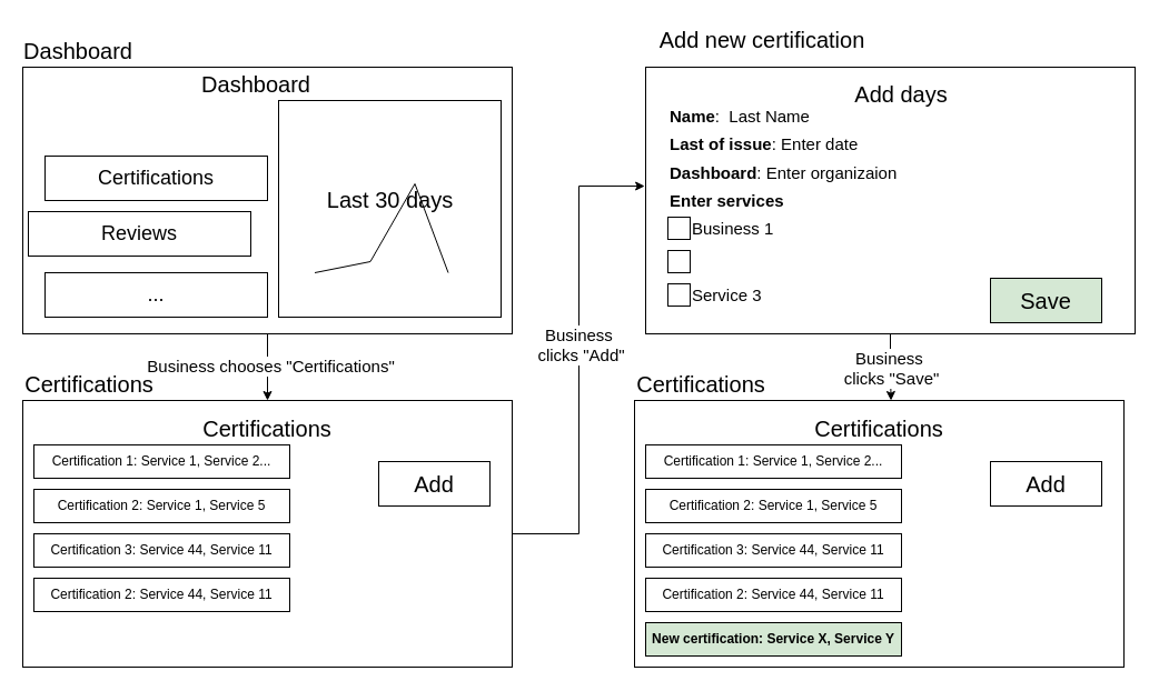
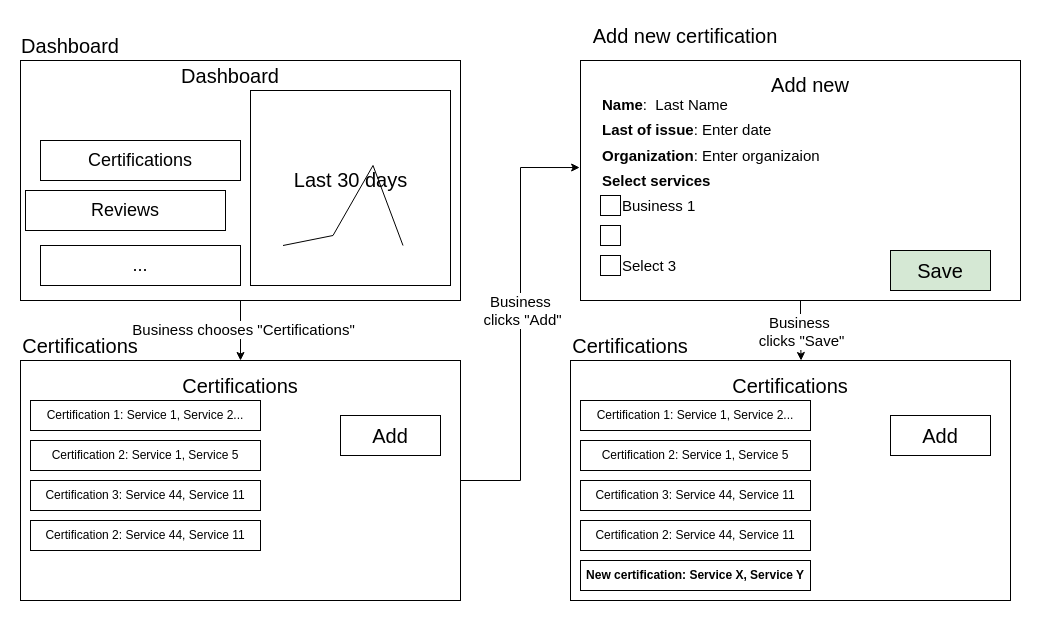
  <mxCell id="0" />
  <mxCell id="1" parent="0" />
  <mxCell id="2" style="edgeStyle=orthogonalEdgeStyle;rounded=0;orthogonalLoop=1;jettySize=auto;html=1;entryX=0.5;entryY=0;entryDx=0;entryDy=0;" edge="1" parent="1" source="4" target="9"><mxGeometry relative="1" as="geometry" /></mxCell>
  <mxCell id="3" value="&lt;font style=&quot;font-size: 15px;&quot;&gt;Business chooses &quot;Certifications&quot;&lt;/font&gt;" style="edgeLabel;html=1;align=center;verticalAlign=middle;resizable=0;points=[];" vertex="1" connectable="0" parent="2"><mxGeometry x="-0.052" y="2" relative="1" as="geometry"><mxPoint as="offset" /></mxGeometry></mxCell>
  <mxCell id="4" value="" style="rounded=0;whiteSpace=wrap;html=1;" vertex="1" parent="1"><mxGeometry x="20" y="60" width="440" height="240" as="geometry" /></mxCell>
  <mxCell id="5" value="&lt;font style=&quot;font-size: 20px;&quot;&gt;Dashboard&lt;/font&gt;" style="text;html=1;align=center;verticalAlign=middle;whiteSpace=wrap;rounded=0;" vertex="1" parent="1"><mxGeometry x="40" y="30" width="60" height="30" as="geometry" /></mxCell>
  <mxCell id="6" value="&lt;font style=&quot;font-size: 18px;&quot;&gt;Certifications&lt;/font&gt;" style="rounded=0;whiteSpace=wrap;html=1;" vertex="1" parent="1"><mxGeometry x="40" y="140" width="200" height="40" as="geometry" /></mxCell>
  <mxCell id="7" value="&lt;font style=&quot;font-size: 18px;&quot;&gt;Reviews&lt;/font&gt;" style="rounded=0;whiteSpace=wrap;html=1;" vertex="1" parent="1"><mxGeometry x="25" y="190" width="200" height="40" as="geometry" /></mxCell>
  <mxCell id="8" value="&lt;font style=&quot;font-size: 18px;&quot;&gt;...&lt;/font&gt;" style="rounded=0;whiteSpace=wrap;html=1;" vertex="1" parent="1"><mxGeometry x="40" y="245" width="200" height="40" as="geometry" /></mxCell>
  <mxCell id="9" value="" style="rounded=0;whiteSpace=wrap;html=1;" vertex="1" parent="1"><mxGeometry x="20" y="360" width="440" height="240" as="geometry" /></mxCell>
  <mxCell id="10" value="" style="rounded=0;whiteSpace=wrap;html=1;" vertex="1" parent="1"><mxGeometry x="250" y="90" width="200" height="195" as="geometry" /></mxCell>
  <mxCell id="11" value="&lt;font style=&quot;font-size: 20px;&quot;&gt;Last 30 days&lt;/font&gt;" style="text;html=1;align=center;verticalAlign=middle;whiteSpace=wrap;rounded=0;" vertex="1" parent="1"><mxGeometry x="282.5" y="168.75" width="135" height="20" as="geometry" /></mxCell>
  <mxCell id="12" value="&lt;font style=&quot;font-size: 20px;&quot;&gt;Certifications&lt;/font&gt;" style="text;html=1;align=center;verticalAlign=middle;whiteSpace=wrap;rounded=0;" vertex="1" parent="1"><mxGeometry x="50" y="330" width="60" height="30" as="geometry" /></mxCell>
  <mxCell id="13" value="&lt;font style=&quot;font-size: 20px;&quot;&gt;Certifications&lt;/font&gt;" style="text;html=1;align=center;verticalAlign=middle;whiteSpace=wrap;rounded=0;" vertex="1" parent="1"><mxGeometry x="210" y="370" width="60" height="30" as="geometry" /></mxCell>
  <mxCell id="14" value="&lt;font style=&quot;font-size: 20px;&quot;&gt;Dashboard&lt;/font&gt;" style="text;html=1;align=center;verticalAlign=middle;whiteSpace=wrap;rounded=0;" vertex="1" parent="1"><mxGeometry x="200" y="60" width="60" height="30" as="geometry" /></mxCell>
  <mxCell id="15" value="" style="endArrow=none;html=1;rounded=0;" edge="1" parent="1"><mxGeometry width="50" height="50" relative="1" as="geometry"><mxPoint x="282.5" y="245" as="sourcePoint" /><mxPoint x="402.5" y="245" as="targetPoint" /><Array as="points"><mxPoint x="332.5" y="235" /><mxPoint x="372.5" y="165" /></Array></mxGeometry></mxCell>
  <mxCell id="16" value="&lt;font style=&quot;font-size: 20px;&quot;&gt;Add&lt;/font&gt;" style="rounded=0;whiteSpace=wrap;html=1;" vertex="1" parent="1"><mxGeometry x="340" y="415" width="100" height="40" as="geometry" /></mxCell>
  <mxCell id="17" value="" style="rounded=0;whiteSpace=wrap;html=1;" vertex="1" parent="1"><mxGeometry x="580" y="60" width="440" height="240" as="geometry" /></mxCell>
- <mxCell id="18" value="&lt;font style=&quot;font-size: 20px;&quot;&gt;Add days&lt;/font&gt;" style="text;html=1;align=center;verticalAlign=middle;whiteSpace=wrap;rounded=0;" vertex="1" parent="1"><mxGeometry x="740" y="68.75" width="140" height="30" as="geometry" /></mxCell>
+ <mxCell id="18" value="&lt;font style=&quot;font-size: 20px;&quot;&gt;Add new&lt;/font&gt;" style="text;html=1;align=center;verticalAlign=middle;whiteSpace=wrap;rounded=0;" vertex="1" parent="1"><mxGeometry x="740" y="68.75" width="140" height="30" as="geometry" /></mxCell>
  <mxCell id="19" value="&lt;font style=&quot;font-size: 20px;&quot;&gt;Save&lt;/font&gt;" style="rounded=0;whiteSpace=wrap;html=1;fillColor=#d5e8d4;" vertex="1" parent="1"><mxGeometry x="890" y="250" width="100" height="40" as="geometry" /></mxCell>
  <mxCell id="20" value="&lt;font style=&quot;font-size: 20px;&quot;&gt;Add new certification&lt;/font&gt;" style="text;html=1;align=center;verticalAlign=middle;whiteSpace=wrap;rounded=0;" vertex="1" parent="1"><mxGeometry x="580" y="20" width="210" height="30" as="geometry" /></mxCell>
  <mxCell id="21" style="edgeStyle=orthogonalEdgeStyle;rounded=0;orthogonalLoop=1;jettySize=auto;html=1;entryX=-0.002;entryY=0.446;entryDx=0;entryDy=0;entryPerimeter=0;" edge="1" parent="1" source="9" target="17"><mxGeometry relative="1" as="geometry" /></mxCell>
  <mxCell id="22" value="&lt;font style=&quot;font-size: 15px;&quot;&gt;Business&amp;nbsp;&lt;/font&gt;&lt;div&gt;&lt;font style=&quot;font-size: 15px;&quot;&gt;clicks &quot;Add&quot;&lt;/font&gt;&lt;/div&gt;" style="edgeLabel;html=1;align=center;verticalAlign=middle;resizable=0;points=[];" vertex="1" connectable="0" parent="21"><mxGeometry x="0.071" y="-1" relative="1" as="geometry"><mxPoint as="offset" /></mxGeometry></mxCell>
  <mxCell id="23" value="&lt;font style=&quot;font-size: 15px;&quot;&gt;&lt;b&gt;Name&lt;/b&gt;:&amp;nbsp; Last Name&lt;/font&gt;" style="text;html=1;align=left;verticalAlign=middle;whiteSpace=wrap;rounded=0;" vertex="1" parent="1"><mxGeometry x="600" y="88.75" width="200" height="30" as="geometry" /></mxCell>
  <mxCell id="24" value="&lt;font style=&quot;font-size: 15px;&quot;&gt;&lt;b&gt;Last of issue&lt;/b&gt;: Enter date&lt;/font&gt;" style="text;html=1;align=left;verticalAlign=middle;whiteSpace=wrap;rounded=0;" vertex="1" parent="1"><mxGeometry x="600" y="114.38" width="240" height="30" as="geometry" /></mxCell>
- <mxCell id="25" value="&lt;font style=&quot;font-size: 15px;&quot;&gt;&lt;b&gt;Dashboard&lt;/b&gt;: Enter organizaion&lt;/font&gt;" style="text;html=1;align=left;verticalAlign=middle;whiteSpace=wrap;rounded=0;" vertex="1" parent="1"><mxGeometry x="600" y="140" width="220" height="30" as="geometry" /></mxCell>
- <mxCell id="26" value="&lt;span style=&quot;font-size: 15px;&quot;&gt;&lt;b&gt;Enter services&lt;/b&gt;&lt;/span&gt;" style="text;html=1;align=left;verticalAlign=middle;whiteSpace=wrap;rounded=0;" vertex="1" parent="1"><mxGeometry x="600" y="165" width="220" height="30" as="geometry" /></mxCell>
+ <mxCell id="25" value="&lt;font style=&quot;font-size: 15px;&quot;&gt;&lt;b&gt;Organization&lt;/b&gt;: Enter organizaion&lt;/font&gt;" style="text;html=1;align=left;verticalAlign=middle;whiteSpace=wrap;rounded=0;" vertex="1" parent="1"><mxGeometry x="600" y="140" width="220" height="30" as="geometry" /></mxCell>
+ <mxCell id="26" value="&lt;span style=&quot;font-size: 15px;&quot;&gt;&lt;b&gt;Select services&lt;/b&gt;&lt;/span&gt;" style="text;html=1;align=left;verticalAlign=middle;whiteSpace=wrap;rounded=0;" vertex="1" parent="1"><mxGeometry x="600" y="165" width="220" height="30" as="geometry" /></mxCell>
  <mxCell id="27" value="&lt;span style=&quot;font-size: 15px;&quot;&gt;Business 1&lt;/span&gt;" style="text;html=1;align=left;verticalAlign=middle;whiteSpace=wrap;rounded=0;" vertex="1" parent="1"><mxGeometry x="620" y="190" width="200" height="30" as="geometry" /></mxCell>
  <mxCell id="28" value="" style="rounded=0;whiteSpace=wrap;html=1;" vertex="1" parent="1"><mxGeometry x="600" y="195" width="20" height="20" as="geometry" /></mxCell>
  <mxCell id="29" value="" style="rounded=0;whiteSpace=wrap;html=1;" vertex="1" parent="1"><mxGeometry x="600" y="225" width="20" height="20" as="geometry" /></mxCell>
- <mxCell id="30" value="&lt;span style=&quot;font-size: 15px;&quot;&gt;Service 3&lt;/span&gt;" style="text;html=1;align=left;verticalAlign=middle;whiteSpace=wrap;rounded=0;" vertex="1" parent="1"><mxGeometry x="620" y="250" width="200" height="30" as="geometry" /></mxCell>
+ <mxCell id="30" value="&lt;span style=&quot;font-size: 15px;&quot;&gt;Select 3&lt;/span&gt;" style="text;html=1;align=left;verticalAlign=middle;whiteSpace=wrap;rounded=0;" vertex="1" parent="1"><mxGeometry x="620" y="250" width="200" height="30" as="geometry" /></mxCell>
  <mxCell id="31" value="" style="rounded=0;whiteSpace=wrap;html=1;" vertex="1" parent="1"><mxGeometry x="600" y="255" width="20" height="20" as="geometry" /></mxCell>
  <mxCell id="32" value="" style="rounded=0;whiteSpace=wrap;html=1;" vertex="1" parent="1"><mxGeometry x="570" y="360" width="440" height="240" as="geometry" /></mxCell>
  <mxCell id="33" value="Certification 1: Service 1, Service 2..." style="rounded=0;whiteSpace=wrap;html=1;" vertex="1" parent="1"><mxGeometry x="580" y="400" width="230" height="30" as="geometry" /></mxCell>
  <mxCell id="34" value="Certification 2: Service 1, Service 5" style="rounded=0;whiteSpace=wrap;html=1;" vertex="1" parent="1"><mxGeometry x="580" y="440" width="230" height="30" as="geometry" /></mxCell>
  <mxCell id="35" value="Certification 3: Service 44, Service 11" style="rounded=0;whiteSpace=wrap;html=1;" vertex="1" parent="1"><mxGeometry x="580" y="480" width="230" height="30" as="geometry" /></mxCell>
  <mxCell id="36" value="Certification 2: Service 44, Service 11" style="rounded=0;whiteSpace=wrap;html=1;" vertex="1" parent="1"><mxGeometry x="580" y="520" width="230" height="30" as="geometry" /></mxCell>
  <mxCell id="37" value="&lt;font style=&quot;font-size: 20px;&quot;&gt;Certifications&lt;/font&gt;" style="text;html=1;align=center;verticalAlign=middle;whiteSpace=wrap;rounded=0;" vertex="1" parent="1"><mxGeometry x="600" y="330" width="60" height="30" as="geometry" /></mxCell>
  <mxCell id="38" value="&lt;font style=&quot;font-size: 20px;&quot;&gt;Certifications&lt;/font&gt;" style="text;html=1;align=center;verticalAlign=middle;whiteSpace=wrap;rounded=0;" vertex="1" parent="1"><mxGeometry x="760" y="370" width="60" height="30" as="geometry" /></mxCell>
  <mxCell id="39" value="&lt;font style=&quot;font-size: 20px;&quot;&gt;Add&lt;/font&gt;" style="rounded=0;whiteSpace=wrap;html=1;" vertex="1" parent="1"><mxGeometry x="890" y="415" width="100" height="40" as="geometry" /></mxCell>
  <mxCell id="40" style="edgeStyle=orthogonalEdgeStyle;rounded=0;orthogonalLoop=1;jettySize=auto;html=1;entryX=0.524;entryY=0;entryDx=0;entryDy=0;entryPerimeter=0;" edge="1" parent="1" source="17" target="32"><mxGeometry relative="1" as="geometry" /></mxCell>
  <mxCell id="41" value="&lt;span style=&quot;color: rgba(0, 0, 0, 0); font-family: monospace; font-size: 0px; text-align: start; background-color: rgb(236, 236, 236);&quot;&gt;%3CmxGraphModel%3E%3Croot%3E%3CmxCell%20id%3D%220%22%2F%3E%3CmxCell%20id%3D%221%22%20parent%3D%220%22%2F%3E%3CmxCell%20id%3D%222%22%20value%3D%22%26lt%3Bfont%20style%3D%26quot%3Bfont-size%3A%2015px%3B%26quot%3B%26gt%3BBusiness%26amp%3Bnbsp%3B%26lt%3B%2Ffont%26gt%3B%26lt%3Bdiv%26gt%3B%26lt%3Bfont%20style%3D%26quot%3Bfont-size%3A%2015px%3B%26quot%3B%26gt%3Bclicks%20%26quot%3BAdd%26quot%3B%26lt%3B%2Ffont%26gt%3B%26lt%3B%2Fdiv%26gt%3B%22%20style%3D%22edgeLabel%3Bhtml%3D1%3Balign%3Dcenter%3BverticalAlign%3Dmiddle%3Bresizable%3D0%3Bpoints%3D%5B%5D%3B%22%20vertex%3D%221%22%20connectable%3D%220%22%20parent%3D%221%22%3E%3CmxGeometry%20x%3D%22511%22%20y%3D%22298.571%22%20as%3D%22geometry%22%2F%3E%3C%2FmxCell%3E%3C%2Froot%3E%3C%2FmxGraphModel%3E&lt;/span&gt;&lt;span style=&quot;color: rgba(0, 0, 0, 0); font-family: monospace; font-size: 0px; text-align: start; background-color: rgb(236, 236, 236);&quot;&gt;%3CmxGraphModel%3E%3Croot%3E%3CmxCell%20id%3D%220%22%2F%3E%3CmxCell%20id%3D%221%22%20parent%3D%220%22%2F%3E%3CmxCell%20id%3D%222%22%20value%3D%22%26lt%3Bfont%20style%3D%26quot%3Bfont-size%3A%2015px%3B%26quot%3B%26gt%3BBusiness%26amp%3Bnbsp%3B%26lt%3B%2Ffont%26gt%3B%26lt%3Bdiv%26gt%3B%26lt%3Bfont%20style%3D%26quot%3Bfont-size%3A%2015px%3B%26quot%3B%26gt%3Bclicks%20%26quot%3BAdd%26quot%3B%26lt%3B%2Ffont%26gt%3B%26lt%3B%2Fdiv%26gt%3B%22%20style%3D%22edgeLabel%3Bhtml%3D1%3Balign%3Dcenter%3BverticalAlign%3Dmiddle%3Bresizable%3D0%3Bpoints%3D%5B%5D%3B%22%20vertex%3D%221%22%20connectable%3D%220%22%20parent%3D%221%22%3E%3CmxGeometry%20x%3D%22511%22%20y%3D%22298.571%22%20as%3D%22geometry%22%2F%3E%3C%2FmxCell%3E%3C%2Froot%3E%3C%2FmxGraphModel%3E&lt;/span&gt;" style="edgeLabel;html=1;align=center;verticalAlign=middle;resizable=0;points=[];" vertex="1" connectable="0" parent="40"><mxGeometry x="-0.189" y="1" relative="1" as="geometry"><mxPoint as="offset" /></mxGeometry></mxCell>
  <mxCell id="42" value="&lt;font style=&quot;font-size: 15px;&quot;&gt;Business&amp;nbsp;&lt;/font&gt;&lt;div&gt;&lt;font style=&quot;font-size: 15px;&quot;&gt;clicks &quot;Save&quot;&lt;/font&gt;&lt;/div&gt;" style="edgeLabel;html=1;align=center;verticalAlign=middle;resizable=0;points=[];" vertex="1" connectable="0" parent="1"><mxGeometry x="800" y="330.001" as="geometry" /></mxCell>
- <mxCell id="43" value="&lt;b&gt;New certification: Service X, Service Y&lt;/b&gt;" style="rounded=0;whiteSpace=wrap;html=1;fillColor=#d5e8d4;" vertex="1" parent="1"><mxGeometry x="580" y="560" width="230" height="30" as="geometry" /></mxCell>
+ <mxCell id="43" value="&lt;b&gt;New certification: Service X, Service Y&lt;/b&gt;" style="rounded=0;whiteSpace=wrap;html=1;" vertex="1" parent="1"><mxGeometry x="580" y="560" width="230" height="30" as="geometry" /></mxCell>
  <mxCell id="44" value="Certification 1: Service 1, Service 2..." style="rounded=0;whiteSpace=wrap;html=1;" vertex="1" parent="1"><mxGeometry x="30" y="400" width="230" height="30" as="geometry" /></mxCell>
  <mxCell id="45" value="Certification 2: Service 1, Service 5" style="rounded=0;whiteSpace=wrap;html=1;" vertex="1" parent="1"><mxGeometry x="30" y="440" width="230" height="30" as="geometry" /></mxCell>
  <mxCell id="46" value="Certification 3: Service 44, Service 11" style="rounded=0;whiteSpace=wrap;html=1;" vertex="1" parent="1"><mxGeometry x="30" y="480" width="230" height="30" as="geometry" /></mxCell>
  <mxCell id="47" value="Certification 2: Service 44, Service 11" style="rounded=0;whiteSpace=wrap;html=1;" vertex="1" parent="1"><mxGeometry x="30" y="520" width="230" height="30" as="geometry" /></mxCell>
